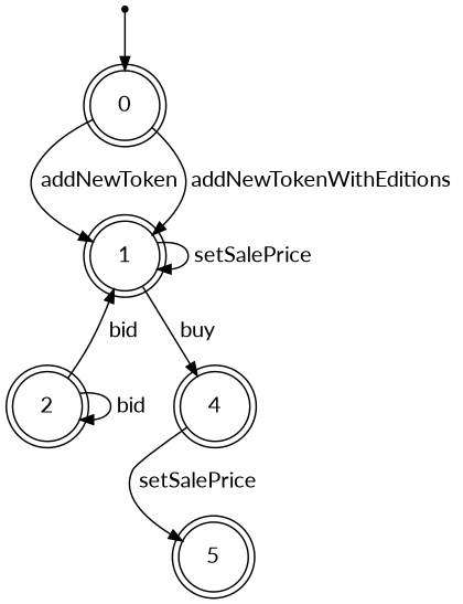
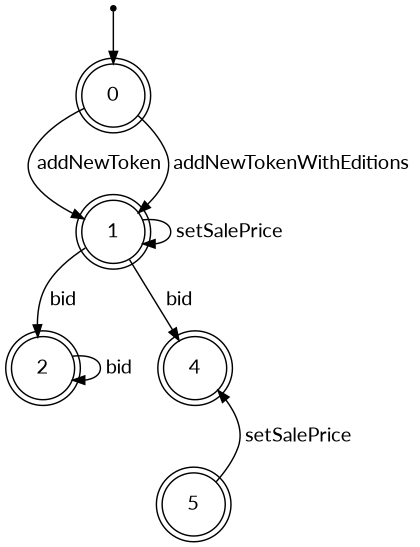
  digraph {
    fontname=Lato
    rankdir=TB
    ranksep=0.5
    node [fontname=Lato fontsize=14.0 shape=doublecircle]
    edge [arrowsize=0.85 fontname=Lato fontsize=14.0]
    Initial [shape=point]
    0
    1
    2
    4
    5
    Initial -> 0 [fontsize=""]
    0 -> 1 [label=" addNewToken "]
    0 -> 1 [label=" addNewTokenWithEditions "]
    1 -> 1 [label=" setSalePrice "]
-   2 -> 1 [label=" bid "]
-   1 -> 4 [label=" buy "]
+   1 -> 2 [label=" bid "]
+   1 -> 4 [label=" bid "]
    2 -> 2 [label=" bid "]
-   4 -> 5 [label=" setSalePrice "]
+   5 -> 4 [label=" setSalePrice "]
  }
